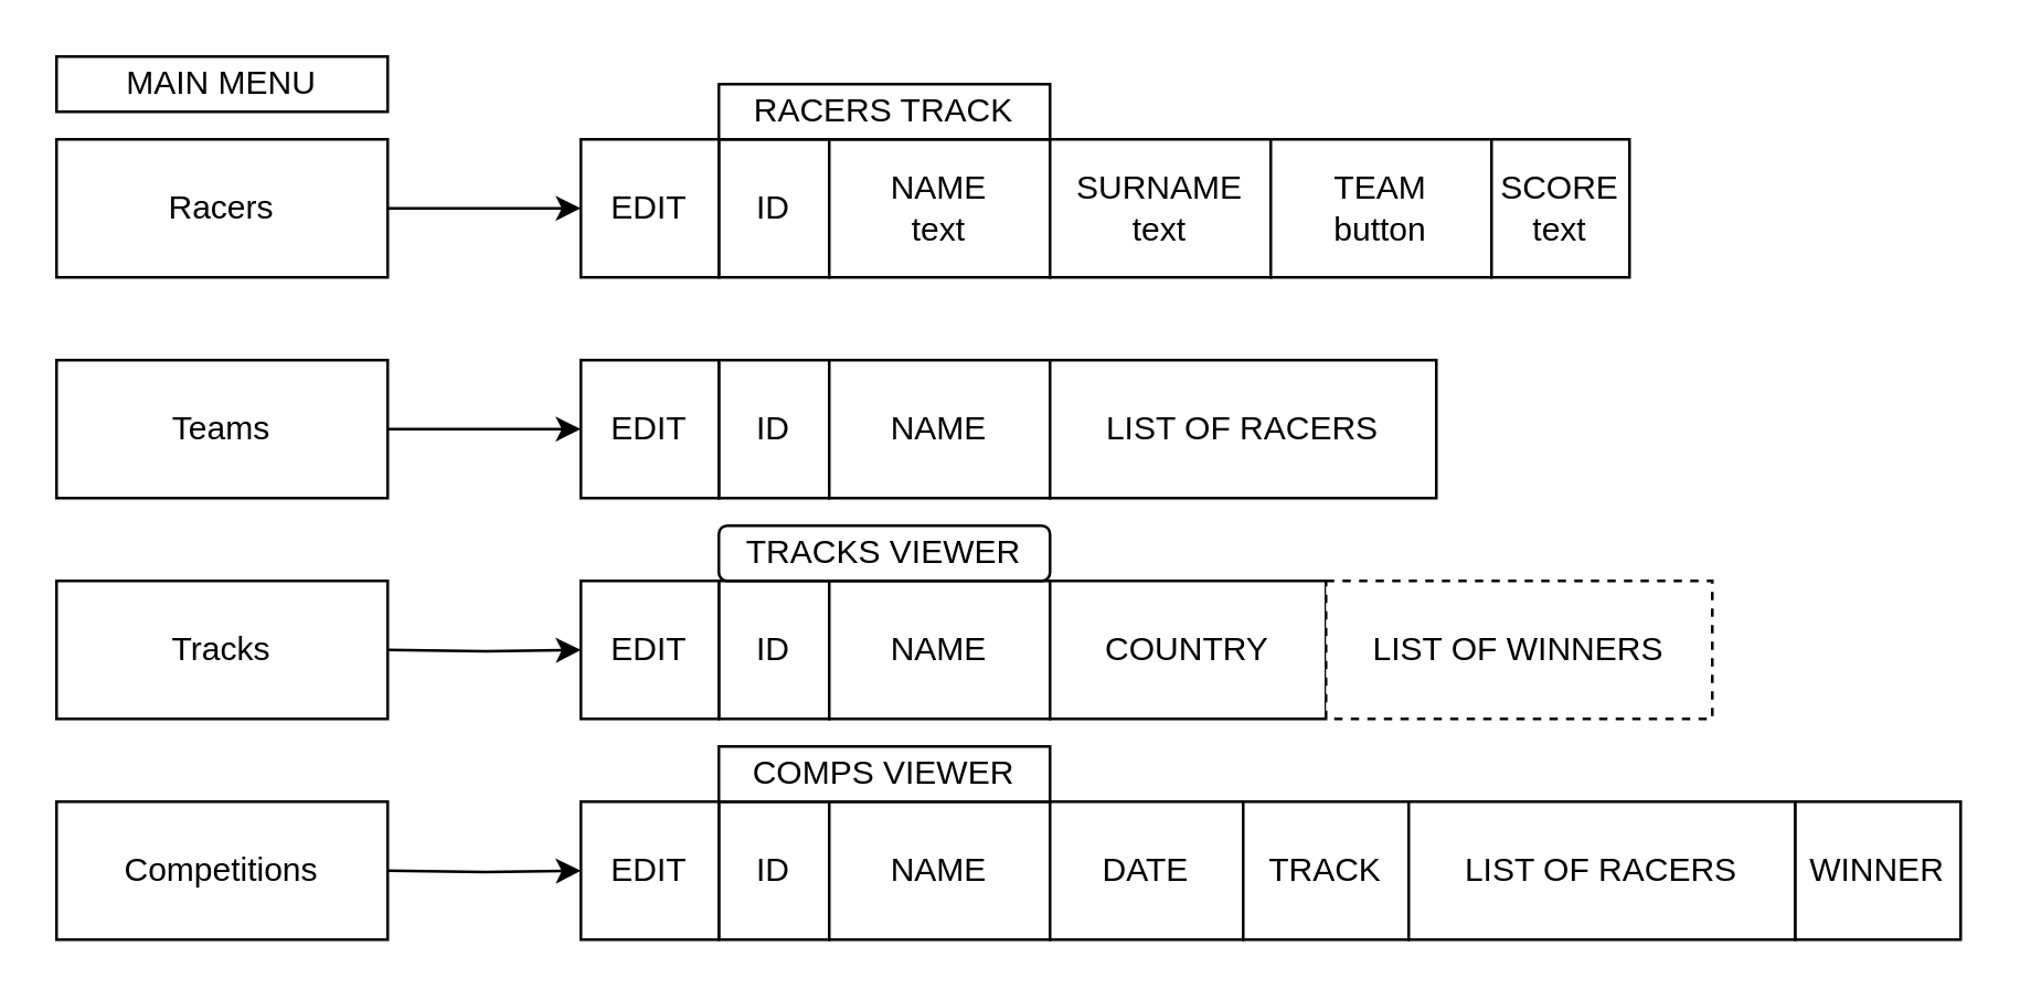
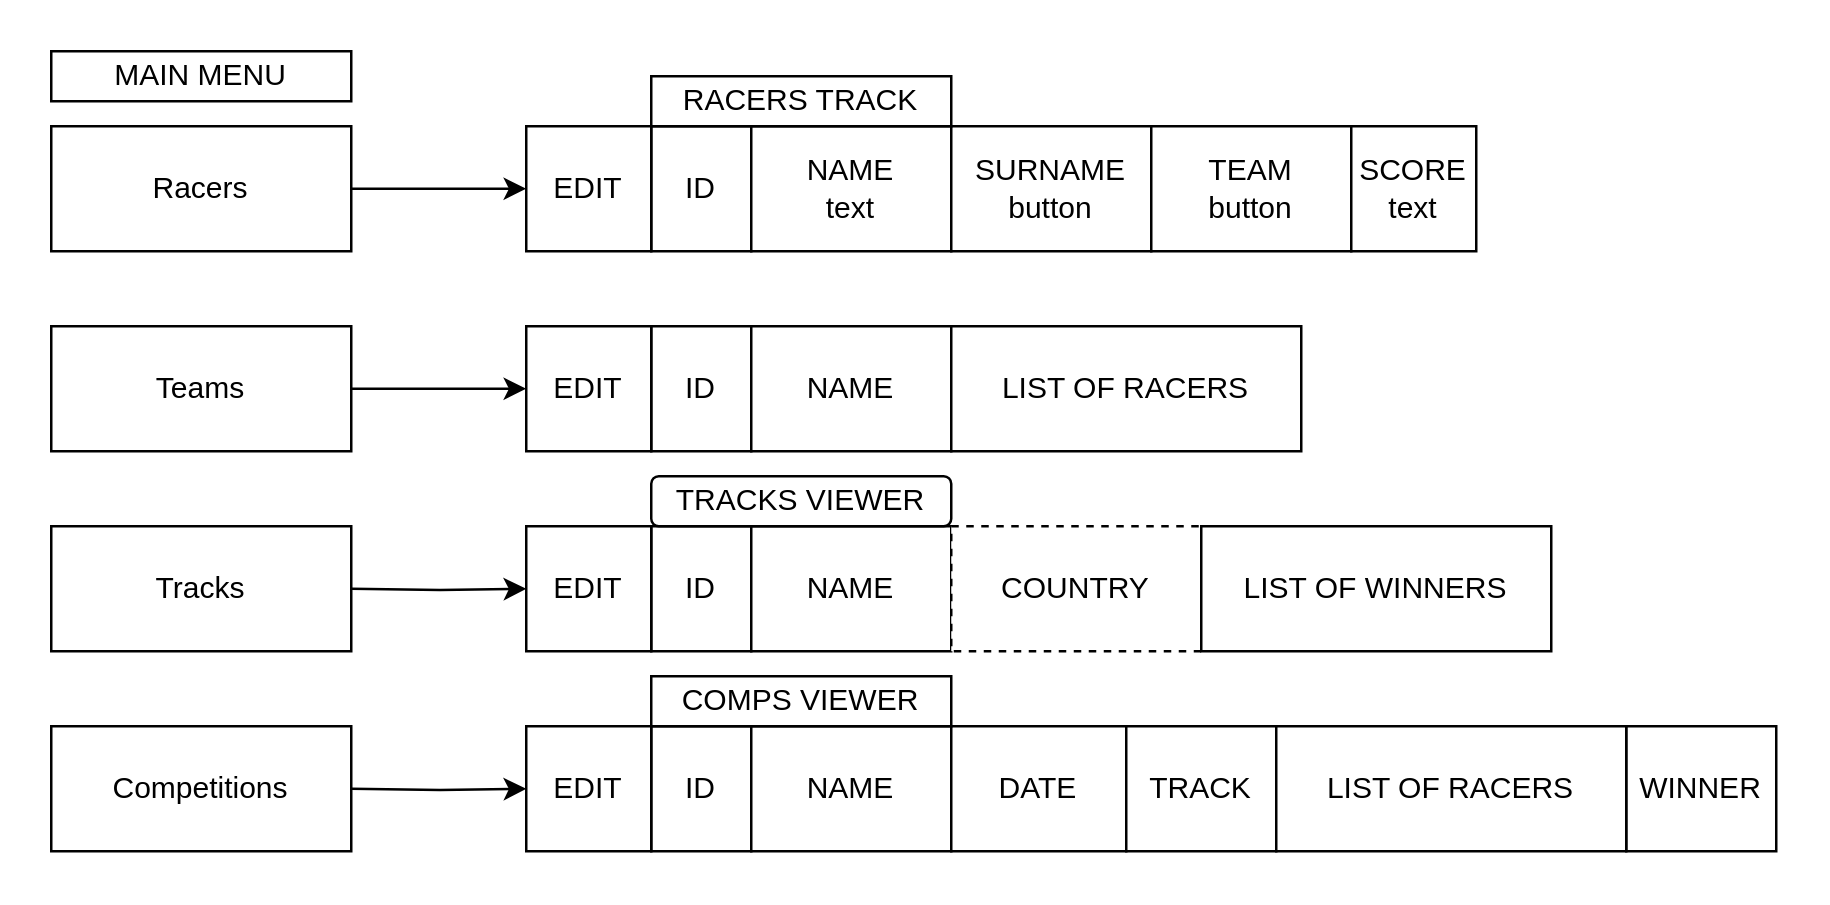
  <mxCell id="0" />
  <mxCell id="1" parent="0" />
  <mxCell id="2" value="MAIN MENU" style="rounded=0;whiteSpace=wrap;html=1;" vertex="1" parent="1"><mxGeometry x="20" y="20" width="120" height="20" as="geometry" /></mxCell>
  <mxCell id="3" style="edgeStyle=orthogonalEdgeStyle;rounded=0;orthogonalLoop=1;jettySize=auto;html=1;entryX=0;entryY=0.5;entryDx=0;entryDy=0;" edge="1" parent="1" source="4" target="30"><mxGeometry relative="1" as="geometry"><mxPoint x="350" y="65" as="targetPoint" /></mxGeometry></mxCell>
  <mxCell id="4" value="Racers" style="rounded=0;whiteSpace=wrap;html=1;" vertex="1" parent="1"><mxGeometry x="20" y="50" width="120" height="50" as="geometry" /></mxCell>
  <mxCell id="5" value="Teams" style="rounded=0;whiteSpace=wrap;html=1;" vertex="1" parent="1"><mxGeometry x="20" y="130" width="120" height="50" as="geometry" /></mxCell>
  <mxCell id="6" value="Tracks" style="rounded=0;whiteSpace=wrap;html=1;" vertex="1" parent="1"><mxGeometry x="20" y="210" width="120" height="50" as="geometry" /></mxCell>
  <mxCell id="7" value="Competitions" style="rounded=0;whiteSpace=wrap;html=1;" vertex="1" parent="1"><mxGeometry x="20" y="290" width="120" height="50" as="geometry" /></mxCell>
  <mxCell id="8" value="ID" style="rounded=0;whiteSpace=wrap;html=1;" vertex="1" parent="1"><mxGeometry x="260" y="50" width="40" height="50" as="geometry" /></mxCell>
  <mxCell id="9" value="NAME&lt;br&gt;text" style="rounded=0;whiteSpace=wrap;html=1;" vertex="1" parent="1"><mxGeometry x="300" y="50" width="80" height="50" as="geometry" /></mxCell>
- <mxCell id="10" value="SURNAME&lt;br&gt;text" style="rounded=0;whiteSpace=wrap;html=1;" vertex="1" parent="1"><mxGeometry x="380" y="50" width="80" height="50" as="geometry" /></mxCell>
+ <mxCell id="10" value="SURNAME&lt;br&gt;button" style="rounded=0;whiteSpace=wrap;html=1;" vertex="1" parent="1"><mxGeometry x="380" y="50" width="80" height="50" as="geometry" /></mxCell>
  <mxCell id="11" value="TEAM&lt;br&gt;button" style="rounded=0;whiteSpace=wrap;html=1;" vertex="1" parent="1"><mxGeometry x="460" y="50" width="80" height="50" as="geometry" /></mxCell>
  <mxCell id="12" value="SCORE&lt;br&gt;text" style="rounded=0;whiteSpace=wrap;html=1;" vertex="1" parent="1"><mxGeometry x="540" y="50" width="50" height="50" as="geometry" /></mxCell>
  <mxCell id="13" style="edgeStyle=orthogonalEdgeStyle;rounded=0;orthogonalLoop=1;jettySize=auto;html=1;exitX=1;exitY=0.5;exitDx=0;exitDy=0;entryX=0;entryY=0.5;entryDx=0;entryDy=0;" edge="1" parent="1" source="5" target="31"><mxGeometry relative="1" as="geometry"><mxPoint x="190" y="155" as="targetPoint" /><mxPoint x="140" y="145" as="sourcePoint" /></mxGeometry></mxCell>
  <mxCell id="14" value="ID" style="rounded=0;whiteSpace=wrap;html=1;" vertex="1" parent="1"><mxGeometry x="260" y="130" width="40" height="50" as="geometry" /></mxCell>
  <mxCell id="15" value="NAME" style="rounded=0;whiteSpace=wrap;html=1;" vertex="1" parent="1"><mxGeometry x="300" y="130" width="80" height="50" as="geometry" /></mxCell>
  <mxCell id="16" value="LIST OF RACERS" style="rounded=0;whiteSpace=wrap;html=1;" vertex="1" parent="1"><mxGeometry x="380" y="130" width="140" height="50" as="geometry" /></mxCell>
  <mxCell id="17" value="ID" style="rounded=0;whiteSpace=wrap;html=1;" vertex="1" parent="1"><mxGeometry x="260" y="210" width="40" height="50" as="geometry" /></mxCell>
  <mxCell id="18" value="NAME" style="rounded=0;whiteSpace=wrap;html=1;" vertex="1" parent="1"><mxGeometry x="300" y="210" width="80" height="50" as="geometry" /></mxCell>
- <mxCell id="19" value="COUNTRY" style="rounded=0;whiteSpace=wrap;html=1;" vertex="1" parent="1"><mxGeometry x="380" y="210" width="100" height="50" as="geometry" /></mxCell>
- <mxCell id="20" value="LIST OF WINNERS" style="rounded=0;whiteSpace=wrap;html=1;dashed=1;" vertex="1" parent="1"><mxGeometry x="480" y="210" width="140" height="50" as="geometry" /></mxCell>
+ <mxCell id="19" value="COUNTRY" style="rounded=0;whiteSpace=wrap;html=1;dashed=1;" vertex="1" parent="1"><mxGeometry x="380" y="210" width="100" height="50" as="geometry" /></mxCell>
+ <mxCell id="20" value="LIST OF WINNERS" style="rounded=0;whiteSpace=wrap;html=1;" vertex="1" parent="1"><mxGeometry x="480" y="210" width="140" height="50" as="geometry" /></mxCell>
  <mxCell id="21" value="ID" style="rounded=0;whiteSpace=wrap;html=1;" vertex="1" parent="1"><mxGeometry x="260" y="290" width="40" height="50" as="geometry" /></mxCell>
  <mxCell id="22" value="NAME" style="rounded=0;whiteSpace=wrap;html=1;" vertex="1" parent="1"><mxGeometry x="300" y="290" width="80" height="50" as="geometry" /></mxCell>
  <mxCell id="23" value="DATE" style="rounded=0;whiteSpace=wrap;html=1;" vertex="1" parent="1"><mxGeometry x="380" y="290" width="70" height="50" as="geometry" /></mxCell>
  <mxCell id="24" value="TRACK" style="rounded=0;whiteSpace=wrap;html=1;" vertex="1" parent="1"><mxGeometry x="450" y="290" width="60" height="50" as="geometry" /></mxCell>
  <mxCell id="25" value="WINNER" style="rounded=0;whiteSpace=wrap;html=1;" vertex="1" parent="1"><mxGeometry x="650" y="290" width="60" height="50" as="geometry" /></mxCell>
  <mxCell id="26" value="LIST OF RACERS" style="rounded=0;whiteSpace=wrap;html=1;" vertex="1" parent="1"><mxGeometry x="510" y="290" width="140" height="50" as="geometry" /></mxCell>
  <mxCell id="27" value="RACERS TRACK" style="rounded=0;whiteSpace=wrap;html=1;" vertex="1" parent="1"><mxGeometry x="260" y="30" width="120" height="20" as="geometry" /></mxCell>
  <mxCell id="28" value="TRACKS VIEWER" style="whiteSpace=wrap;html=1;rounded=1;" vertex="1" parent="1"><mxGeometry x="260" y="190" width="120" height="20" as="geometry" /></mxCell>
  <mxCell id="29" value="COMPS VIEWER" style="rounded=0;whiteSpace=wrap;html=1;" vertex="1" parent="1"><mxGeometry x="260" y="270" width="120" height="20" as="geometry" /></mxCell>
  <mxCell id="30" value="EDIT" style="rounded=0;whiteSpace=wrap;html=1;" vertex="1" parent="1"><mxGeometry x="210" y="50" width="50" height="50" as="geometry" /></mxCell>
  <mxCell id="31" value="EDIT" style="rounded=0;whiteSpace=wrap;html=1;" vertex="1" parent="1"><mxGeometry x="210" y="130" width="50" height="50" as="geometry" /></mxCell>
  <mxCell id="32" style="edgeStyle=orthogonalEdgeStyle;rounded=0;orthogonalLoop=1;jettySize=auto;html=1;exitX=1;exitY=0.5;exitDx=0;exitDy=0;entryX=0;entryY=0.5;entryDx=0;entryDy=0;" edge="1" parent="1" target="33"><mxGeometry relative="1" as="geometry"><mxPoint x="190" y="235" as="targetPoint" /><mxPoint x="140" y="235" as="sourcePoint" /></mxGeometry></mxCell>
  <mxCell id="33" value="EDIT" style="rounded=0;whiteSpace=wrap;html=1;" vertex="1" parent="1"><mxGeometry x="210" y="210" width="50" height="50" as="geometry" /></mxCell>
  <mxCell id="34" style="edgeStyle=orthogonalEdgeStyle;rounded=0;orthogonalLoop=1;jettySize=auto;html=1;exitX=1;exitY=0.5;exitDx=0;exitDy=0;entryX=0;entryY=0.5;entryDx=0;entryDy=0;" edge="1" parent="1" target="35"><mxGeometry relative="1" as="geometry"><mxPoint x="190" y="315" as="targetPoint" /><mxPoint x="140" y="315" as="sourcePoint" /></mxGeometry></mxCell>
  <mxCell id="35" value="EDIT" style="rounded=0;whiteSpace=wrap;html=1;" vertex="1" parent="1"><mxGeometry x="210" y="290" width="50" height="50" as="geometry" /></mxCell>
